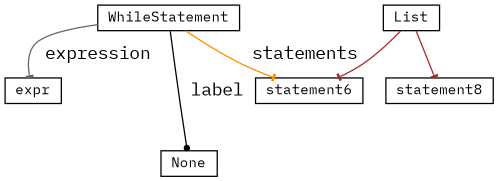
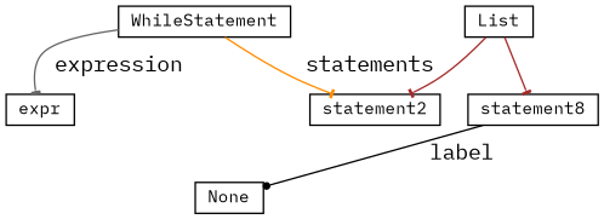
  digraph {
    fontname="IBM Plex Mono"
    ordering=out
    ranksep=.3
    node [fixedsize=false fontname="IBM Plex Mono" fontsize=11 shape=box]
    edge [arrowhead=tee arrowsize=.5 color=brown fontname="IBM Plex Mono"]
    WhileStatement [height=.25 width=.25]
    expr [height=.25 width=.25]
    None [height=.25 width=.25]
-   statement2 [height=.25 width=.25 label=statement6]
+   statement2 [height=.25 width=.25]
    List [height=.25 width=.25]
    n6 [height=.25 label=statement8 width=.25]
    WhileStatement -> expr [color=gray40 label=" expression"]
-   WhileStatement -> None [arrowhead=dot color=black label=" label"]
+   n6 -> None [arrowhead=dot color=black label=" label"]
    WhileStatement -> statement2 [color=darkorange label=" statements"]
    List -> statement2
    List -> n6
  }
